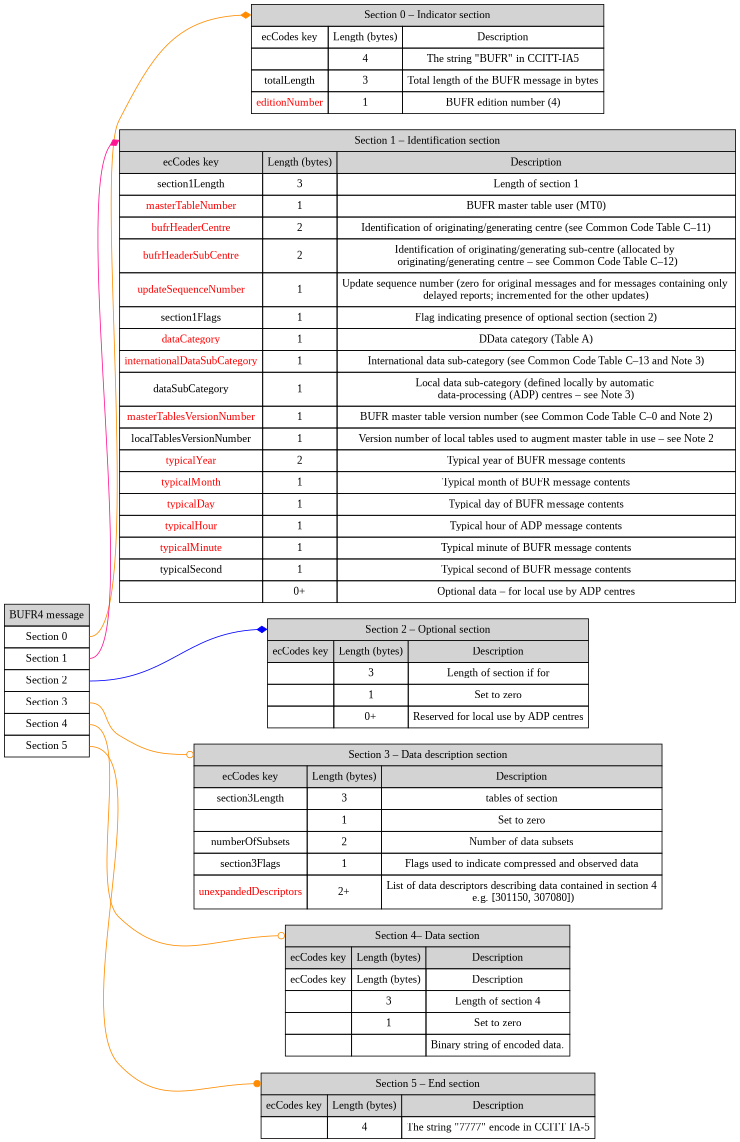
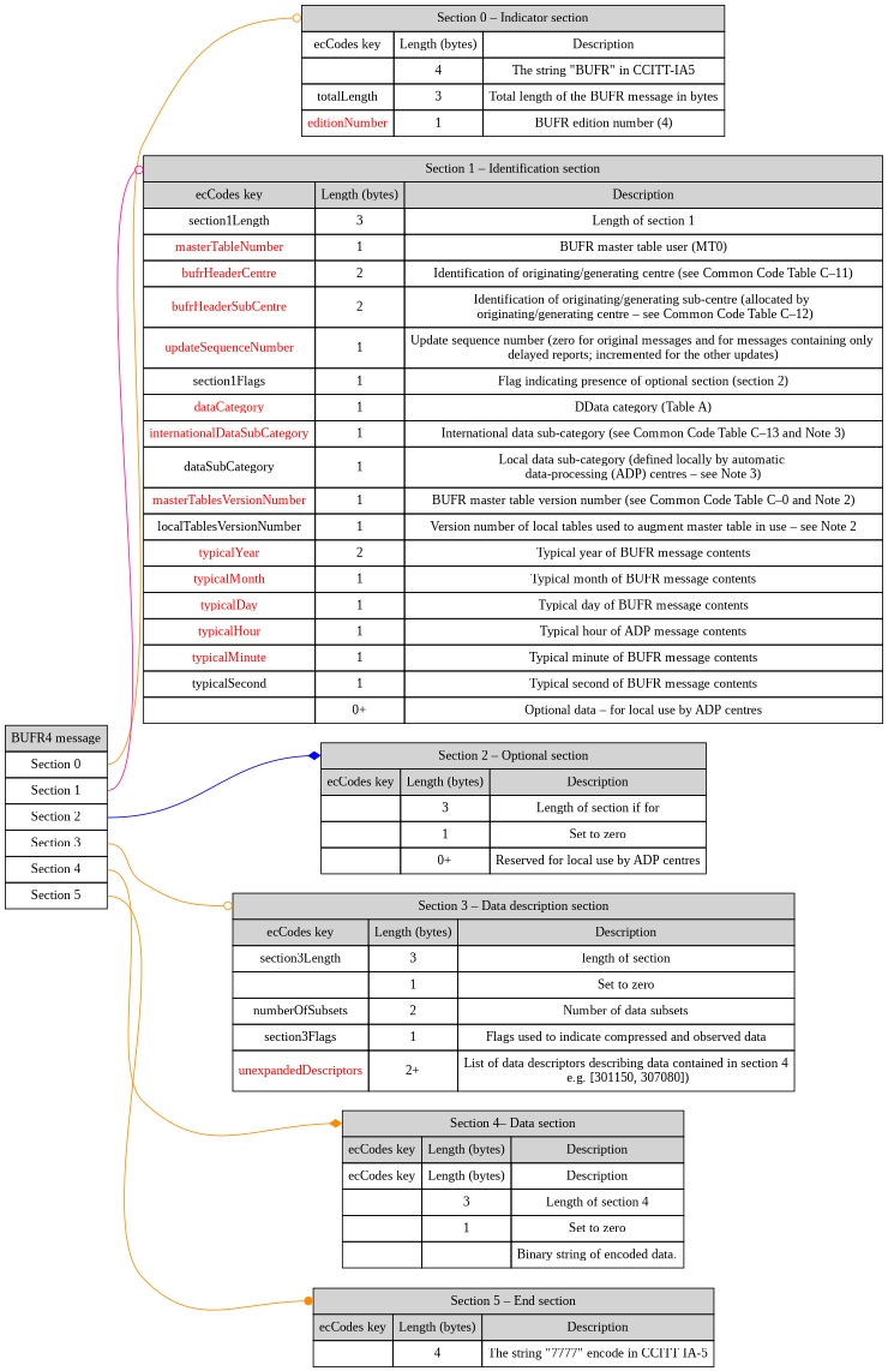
  digraph {
    fontname="Liberation Serif"
    rankdir=LR
    node [fontname="Liberation Serif" margin=0.01 nodesep=2 shape=plaintext]
    edge [arrowhead=diamond color=darkorange fontname="Liberation Serif" headport=head]
    n1 [label=<<TABLE BORDER="0" CELLBORDER="1" CELLSPACING="0" CELLPADDING="5" COLOR="BLACK"> 							<TR><TD PORT="head" COLSPAN="1" ALIGN="center" BGCOLOR="lightgray">BUFR4 message</TD></TR> 							<TR><TD PORT="s0">Section 0</TD></TR> 							<TR><TD PORT="s1">Section 1</TD></TR> 							<TR><TD PORT="s2">Section 2</TD></TR> 							<TR><TD PORT="s3">Section 3</TD></TR> 							<TR><TD PORT="s4">Section 4</TD></TR> 							<TR><TD PORT="s5">Section 5</TD></TR> 						 </TABLE>>]
    n2 [label=<<TABLE BORDER="0" CELLBORDER="1" CELLSPACING="0" CELLPADDING="5" COLOR="BLACK"> 			<TR><TD PORT="head" COLSPAN="3" ALIGN="center" BGCOLOR="lightgray">Section 0 – Indicator section</TD></TR> 			<TR><TD>ecCodes key</TD><TD>Length (bytes)</TD><TD>Description</TD></TR> 			<TR><TD></TD><TD>4</TD><TD>The string "BUFR" in CCITT-IA5</TD></TR> 			<TR><TD>totalLength</TD><TD>3</TD><TD>Total length of the BUFR message in bytes</TD></TR> 			<TR><TD><FONT COLOR="red">editionNumber</FONT></TD><TD>1</TD><TD>BUFR edition number (4)</TD></TR> 		</TABLE>>]
    n3 [label=<<TABLE BORDER="0" CELLBORDER="1" CELLSPACING="0" CELLPADDING="5" COLOR="BLACK"> 			<TR><TD PORT="head" COLSPAN="3" ALIGN="center" BGCOLOR="lightgray">Section 1 – Identification section</TD></TR> 			<TR><TD BGCOLOR="lightgray">ecCodes key</TD><TD BGCOLOR="lightgray">Length (bytes)</TD><TD BGCOLOR="lightgray">Description</TD></TR> 			<TR><TD>section1Length</TD><TD>3</TD><TD>Length of section 1</TD></TR> 			<TR><TD><FONT COLOR="red">masterTableNumber</FONT></TD><TD>1</TD><TD>BUFR master table user (MT0)</TD></TR> 			<TR><TD><FONT COLOR="red">bufrHeaderCentre</FONT></TD><TD>2</TD><TD>Identification of originating/generating centre (see Common Code Table C–11)</TD></TR> 			<TR><TD><FONT COLOR="red">bufrHeaderSubCentre</FONT></TD><TD>2</TD><TD>Identification of originating/generating sub-centre (allocated by <BR/> originating/generating centre – see Common Code Table C–12)</TD></TR> 			<TR><TD><FONT COLOR="red">updateSequenceNumber</FONT></TD><TD>1</TD><TD>Update sequence number (zero for original messages and for messages containing only <BR/>delayed reports; incremented for the other updates)</TD></TR> 			<TR><TD>section1Flags</TD><TD>1</TD><TD>Flag indicating presence of optional section (section 2)</TD></TR> 			<TR><TD><FONT COLOR="red">dataCategory</FONT></TD><TD>1</TD><TD>DData category (Table A)</TD></TR> 			<TR><TD><FONT COLOR="red">internationalDataSubCategory</FONT></TD><TD>1</TD><TD>International data sub-category (see Common Code Table C–13 and Note 3)</TD></TR> 			<TR><TD>dataSubCategory</TD><TD>1</TD><TD>Local data sub-category (defined locally by automatic <BR/>data-processing (ADP) centres – see Note 3)</TD></TR> 			<TR><TD><FONT COLOR="red">masterTablesVersionNumber</FONT></TD><TD>1</TD><TD>BUFR master table version number (see Common Code Table C–0 and Note 2)</TD></TR> 			<TR><TD>localTablesVersionNumber</TD><TD>1</TD><TD>Version number of local tables used to augment master table in use – see Note 2</TD></TR> 			<TR><TD><FONT COLOR="red">typicalYear</FONT></TD><TD>2</TD><TD>Typical year of BUFR message contents</TD></TR> 			<TR><TD><FONT COLOR="red">typicalMonth</FONT></TD><TD>1</TD><TD>Typical month of BUFR message contents</TD></TR> 			<TR><TD><FONT COLOR="red">typicalDay</FONT></TD><TD>1</TD><TD>Typical day of BUFR message contents</TD></TR> 			<TR><TD><FONT COLOR="red">typicalHour</FONT></TD><TD>1</TD><TD>Typical hour of ADP message contents</TD></TR> 			<TR><TD><FONT COLOR="red">typicalMinute</FONT></TD><TD>1</TD><TD>Typical minute of BUFR message contents</TD></TR> 			<TR><TD>typicalSecond</TD><TD>1</TD><TD>Typical second of BUFR message contents</TD></TR> 			<TR><TD></TD><TD>0+</TD><TD>Optional data – for local use by ADP centres</TD></TR> 		</TABLE>>]
    n4 [label=<<TABLE BORDER="0" CELLBORDER="1" CELLSPACING="0" CELLPADDING="5" COLOR="BLACK"> 			<TR><TD PORT="head" COLSPAN="3" ALIGN="center" BGCOLOR="lightgray">Section 2 – Optional section</TD></TR> 			<TR><TD BGCOLOR="lightgray">ecCodes key</TD><TD BGCOLOR="lightgray">Length (bytes)</TD><TD BGCOLOR="lightgray">Description</TD></TR> 			<TR><TD></TD><TD>3</TD><TD>Length of section if for</TD></TR> 			<TR><TD></TD><TD>1</TD><TD>Set to zero</TD></TR> 			<TR><TD></TD><TD>0+</TD><TD>Reserved for local use by ADP centres</TD></TR> 		</TABLE>>]
-   n5 [label=<<TABLE BORDER="0" CELLBORDER="1" CELLSPACING="0" CELLPADDING="5" COLOR="BLACK"> 			<TR><TD PORT="head" COLSPAN="3" ALIGN="center" BGCOLOR="lightgray">Section 3 – Data description section</TD></TR> 			<TR><TD BGCOLOR="lightgray">ecCodes key</TD><TD BGCOLOR="lightgray">Length (bytes)</TD><TD BGCOLOR="lightgray">Description</TD></TR> 			<TR><TD>section3Length</TD><TD>3</TD><TD>tables of section</TD></TR> 			<TR><TD></TD><TD>1</TD><TD>Set to zero</TD></TR> 			<TR><TD>numberOfSubsets</TD><TD>2</TD><TD>Number of data subsets</TD></TR> 			<TR><TD>section3Flags</TD><TD>1</TD><TD>Flags used to indicate compressed and observed data</TD></TR> 			<TR><TD><FONT COLOR="red">unexpandedDescriptors</FONT></TD><TD>2+</TD><TD>List of data descriptors describing data contained in section 4<BR/> e.g. [301150, 307080])</TD></TR> 		</TABLE>>]
+   n5 [label=<<TABLE BORDER="0" CELLBORDER="1" CELLSPACING="0" CELLPADDING="5" COLOR="BLACK"> 			<TR><TD PORT="head" COLSPAN="3" ALIGN="center" BGCOLOR="lightgray">Section 3 – Data description section</TD></TR> 			<TR><TD BGCOLOR="lightgray">ecCodes key</TD><TD BGCOLOR="lightgray">Length (bytes)</TD><TD BGCOLOR="lightgray">Description</TD></TR> 			<TR><TD>section3Length</TD><TD>3</TD><TD>length of section</TD></TR> 			<TR><TD></TD><TD>1</TD><TD>Set to zero</TD></TR> 			<TR><TD>numberOfSubsets</TD><TD>2</TD><TD>Number of data subsets</TD></TR> 			<TR><TD>section3Flags</TD><TD>1</TD><TD>Flags used to indicate compressed and observed data</TD></TR> 			<TR><TD><FONT COLOR="red">unexpandedDescriptors</FONT></TD><TD>2+</TD><TD>List of data descriptors describing data contained in section 4<BR/> e.g. [301150, 307080])</TD></TR> 		</TABLE>>]
    n6 [label=<<TABLE BORDER="0" CELLBORDER="1" CELLSPACING="0" CELLPADDING="5" COLOR="BLACK"> 			<TR><TD PORT="head" COLSPAN="3" ALIGN="center" BGCOLOR="lightgray">Section 4– Data section</TD></TR> 			<TR><TD BGCOLOR="lightgray">ecCodes key</TD><TD BGCOLOR="lightgray">Length (bytes)</TD><TD BGCOLOR="lightgray">Description</TD></TR> 			<TR><TD>ecCodes key</TD><TD>Length (bytes)</TD><TD>Description</TD></TR> 			<TR><TD></TD><TD>3</TD><TD>Length of section 4</TD></TR> 			<TR><TD></TD><TD>1</TD><TD>Set to zero</TD></TR> 			<TR><TD></TD><TD></TD><TD>Binary string of encoded data.</TD></TR> 		</TABLE>>]
    n7 [label=<<TABLE BORDER="0" CELLBORDER="1" CELLSPACING="0" CELLPADDING="5" COLOR="BLACK"> 			<TR><TD PORT="head" COLSPAN="3" ALIGN="center" BGCOLOR="lightgray">Section 5 – End section</TD></TR> 			<TR><TD BGCOLOR="lightgray">ecCodes key</TD><TD BGCOLOR="lightgray">Length (bytes)</TD><TD BGCOLOR="lightgray">Description</TD></TR> 			<TR><TD></TD><TD>4</TD><TD>The string "7777" encode in CCITT IA-5</TD></TR> 		</TABLE>>]
-   n1 -> n2 [tailport=s0]
-   n1 -> n3 [color=deeppink tailport=s1]
+   n1 -> n2 [arrowhead=odot tailport=s0]
+   n1 -> n3 [arrowhead=odot color=deeppink tailport=s1]
    n1 -> n4 [color=blue tailport=s2]
    n1 -> n5 [arrowhead=odot tailport=s3]
-   n1 -> n6 [arrowhead=odot tailport=s4]
+   n1 -> n6 [tailport=s4]
    n1 -> n7 [arrowhead=dot tailport=s5]
  }
